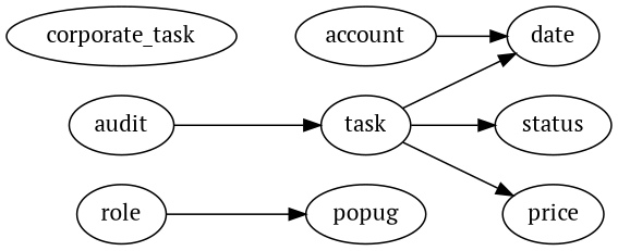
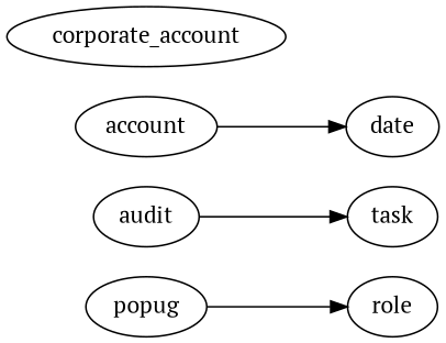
  digraph {
    fontname="PT Serif"
    rankdir=LR
    node [fontname="PT Serif"]
    edge [fontname="PT Serif"]
    popug
    role
    task
-   status
-   price
    date
    account
    audit
-   corporate_account [label=corporate_task]
-   role -> popug
-   task -> status
-   task -> price
-   task -> date
+   corporate_account
+   popug -> role
    account -> date
    audit -> task
  }
